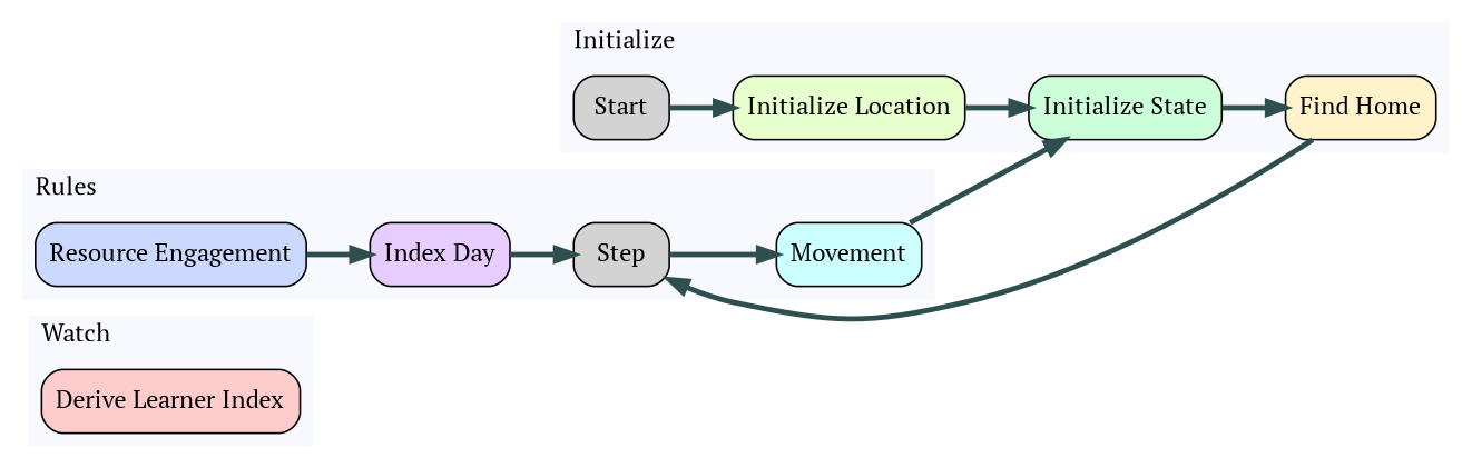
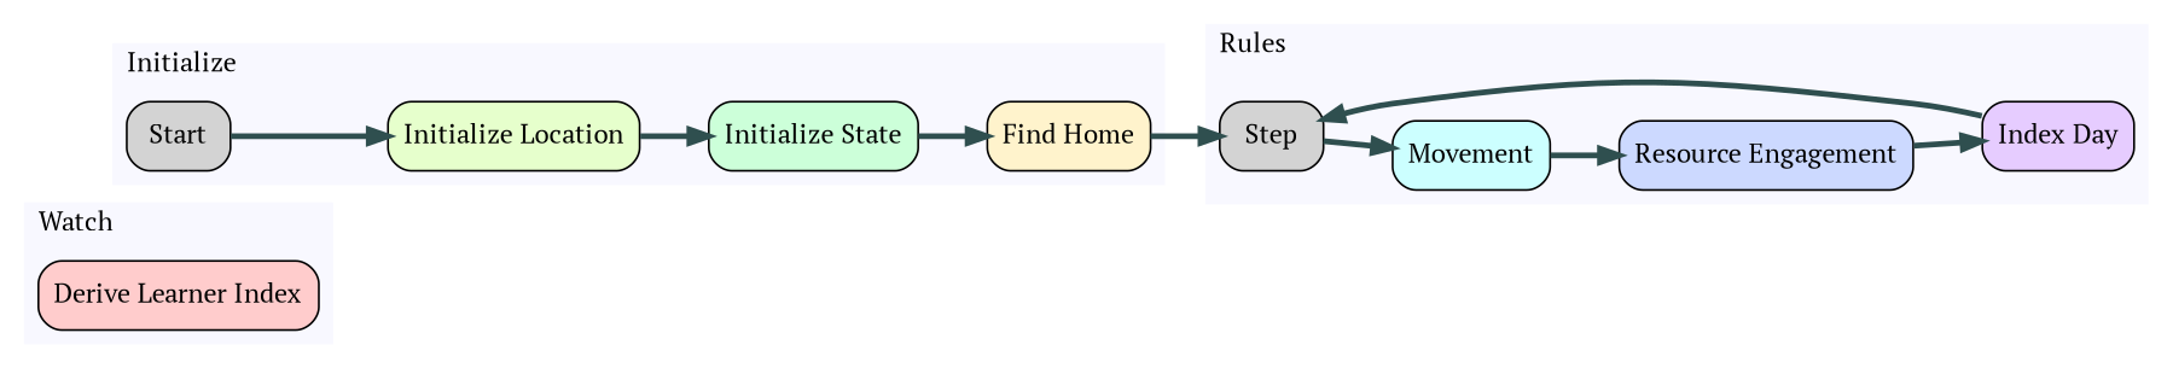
  digraph {
    compound=true
    fontname="PT Serif"
    rankdir=LR
    node [color=black fillcolor=lightgray fontname="PT Serif" shape=box style="rounded,filled"]
    edge [color=darkslategray fontname="PT Serif" penwidth=3.0]
    n1 [fillcolor="0.0, 0.2, 1.0" label="Derive Learner Index"]
    n2 [label=Step style="filled,rounded" color=""]
    n3 [fillcolor="0.5, 0.2, 1.0" label=Movement]
    n4 [fillcolor="0.625, 0.2, 1.0" label="Resource Engagement"]
    n5 [fillcolor="0.75, 0.2, 1.0" label="Index Day"]
    n6 [label=Start style="filled,rounded" color=""]
    n7 [fillcolor="0.25, 0.2, 1.0" label="Initialize Location"]
    n8 [fillcolor="0.375, 0.2, 1.0" label="Initialize State"]
    n9 [fillcolor="0.125, 0.2, 1.0" label="Find Home"]
    subgraph cluster_1 {
      color=white
      fillcolor=ghostwhite
      label=Watch
      labeljust=l
      style=filled
      n1
    }
    subgraph cluster_2 {
      color=white
      fillcolor=ghostwhite
      label=Rules
      labeljust=l
      style=filled
      n2
      n3
      n4
      n5
    }
    subgraph cluster_3 {
      color=white
      fillcolor=ghostwhite
      label=Initialize
      labeljust=l
      style=filled
      n6
      n7
      n8
      n9
    }
    n2 -> n3
-   n3 -> n8
+   n3 -> n4
    n4 -> n5
    n5 -> n2
    n6 -> n7
    n7 -> n8
    n8 -> n9
    n9 -> n2
  }
